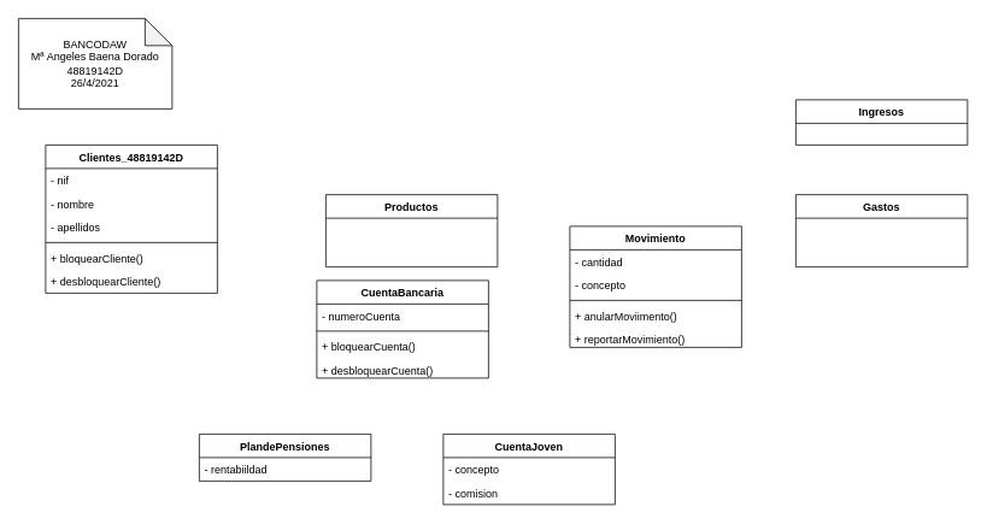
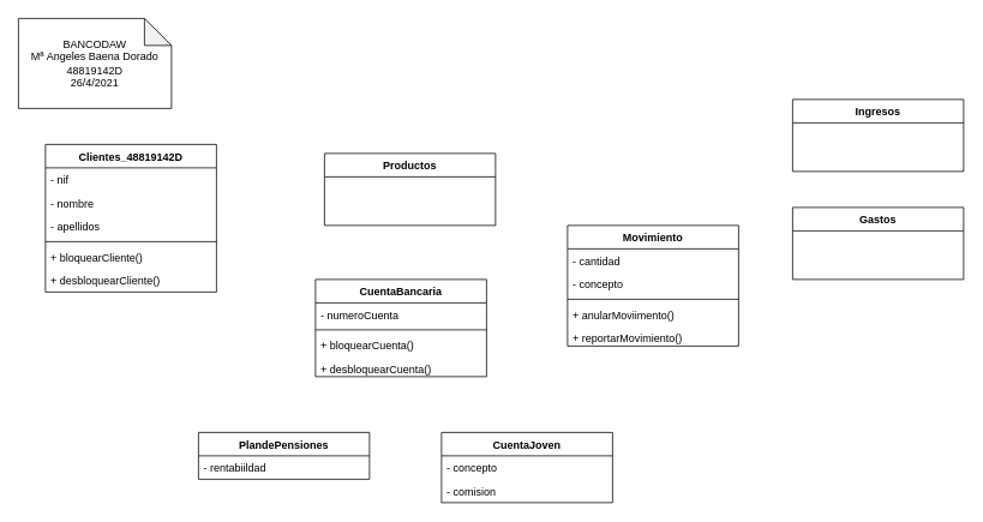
  <mxCell id="0" />
  <mxCell id="1" parent="0" />
  <mxCell id="2" value="&lt;div&gt;BANCODAW&lt;/div&gt;&lt;div&gt;Mª Angeles Baena Dorado&lt;/div&gt;&lt;div&gt;48819142D&lt;br&gt;&lt;/div&gt;&lt;div&gt;26/4/2021&lt;br&gt;&lt;/div&gt;" style="shape=note;whiteSpace=wrap;html=1;backgroundOutline=1;darkOpacity=0.05;fontStyle=0" parent="1" vertex="1"><mxGeometry x="20" y="20" width="170" height="100" as="geometry" /></mxCell>
  <mxCell id="3" value="Clientes_48819142D" style="swimlane;fontStyle=1;align=center;verticalAlign=top;childLayout=stackLayout;horizontal=1;startSize=26;horizontalStack=0;resizeParent=1;resizeParentMax=0;resizeLast=0;collapsible=1;marginBottom=0;" vertex="1" parent="1"><mxGeometry x="50" y="160" width="190" height="164" as="geometry" /></mxCell>
  <mxCell id="4" value="- nif&#10;" style="text;strokeColor=none;fillColor=none;align=left;verticalAlign=top;spacingLeft=4;spacingRight=4;overflow=hidden;rotatable=0;points=[[0,0.5],[1,0.5]];portConstraint=eastwest;" vertex="1" parent="3"><mxGeometry y="26" width="190" height="26" as="geometry" /></mxCell>
  <mxCell id="5" value="- nombre" style="text;strokeColor=none;fillColor=none;align=left;verticalAlign=top;spacingLeft=4;spacingRight=4;overflow=hidden;rotatable=0;points=[[0,0.5],[1,0.5]];portConstraint=eastwest;" vertex="1" parent="3"><mxGeometry y="52" width="190" height="26" as="geometry" /></mxCell>
  <mxCell id="6" value="- apellidos" style="text;strokeColor=none;fillColor=none;align=left;verticalAlign=top;spacingLeft=4;spacingRight=4;overflow=hidden;rotatable=0;points=[[0,0.5],[1,0.5]];portConstraint=eastwest;" vertex="1" parent="3"><mxGeometry y="78" width="190" height="26" as="geometry" /></mxCell>
  <mxCell id="7" value="" style="line;strokeWidth=1;fillColor=none;align=left;verticalAlign=middle;spacingTop=-1;spacingLeft=3;spacingRight=3;rotatable=0;labelPosition=right;points=[];portConstraint=eastwest;" vertex="1" parent="3"><mxGeometry y="104" width="190" height="8" as="geometry" /></mxCell>
  <mxCell id="8" value="+ bloquearCliente()" style="text;strokeColor=none;fillColor=none;align=left;verticalAlign=top;spacingLeft=4;spacingRight=4;overflow=hidden;rotatable=0;points=[[0,0.5],[1,0.5]];portConstraint=eastwest;" vertex="1" parent="3"><mxGeometry y="112" width="190" height="26" as="geometry" /></mxCell>
  <mxCell id="9" value="+ desbloquearCliente()" style="text;strokeColor=none;fillColor=none;align=left;verticalAlign=top;spacingLeft=4;spacingRight=4;overflow=hidden;rotatable=0;points=[[0,0.5],[1,0.5]];portConstraint=eastwest;" vertex="1" parent="3"><mxGeometry y="138" width="190" height="26" as="geometry" /></mxCell>
- <mxCell id="10" value="Ingresos" style="swimlane;fontStyle=1;align=center;verticalAlign=top;childLayout=stackLayout;horizontal=1;startSize=26;horizontalStack=0;resizeParent=1;resizeParentMax=0;resizeLast=0;collapsible=1;marginBottom=0;" vertex="1" parent="1"><mxGeometry x="880" y="110" width="190" height="50" as="geometry" /></mxCell>
+ <mxCell id="10" value="Ingresos" style="swimlane;fontStyle=1;align=center;verticalAlign=top;childLayout=stackLayout;horizontal=1;startSize=26;horizontalStack=0;resizeParent=1;resizeParentMax=0;resizeLast=0;collapsible=1;marginBottom=0;" vertex="1" parent="1"><mxGeometry x="880" y="110" width="190" height="80" as="geometry" /></mxCell>
  <mxCell id="11" value="CuentaBancaria" style="swimlane;fontStyle=1;align=center;verticalAlign=top;childLayout=stackLayout;horizontal=1;startSize=26;horizontalStack=0;resizeParent=1;resizeParentMax=0;resizeLast=0;collapsible=1;marginBottom=0;" vertex="1" parent="1"><mxGeometry x="350" y="310" width="190" height="108" as="geometry" /></mxCell>
  <mxCell id="12" value="- numeroCuenta" style="text;strokeColor=none;fillColor=none;align=left;verticalAlign=top;spacingLeft=4;spacingRight=4;overflow=hidden;rotatable=0;points=[[0,0.5],[1,0.5]];portConstraint=eastwest;" vertex="1" parent="11"><mxGeometry y="26" width="190" height="26" as="geometry" /></mxCell>
  <mxCell id="13" value="" style="line;strokeWidth=1;fillColor=none;align=left;verticalAlign=middle;spacingTop=-1;spacingLeft=3;spacingRight=3;rotatable=0;labelPosition=right;points=[];portConstraint=eastwest;" vertex="1" parent="11"><mxGeometry y="52" width="190" height="8" as="geometry" /></mxCell>
  <mxCell id="14" value="+ bloquearCuenta()" style="text;strokeColor=none;fillColor=none;align=left;verticalAlign=top;spacingLeft=4;spacingRight=4;overflow=hidden;rotatable=0;points=[[0,0.5],[1,0.5]];portConstraint=eastwest;" vertex="1" parent="11"><mxGeometry y="60" width="190" height="26" as="geometry" /></mxCell>
  <mxCell id="15" value="+ desbloquearCuenta()" style="text;strokeColor=none;fillColor=none;align=left;verticalAlign=top;spacingLeft=4;spacingRight=4;overflow=hidden;rotatable=0;points=[[0,0.5],[1,0.5]];portConstraint=eastwest;" vertex="1" parent="11"><mxGeometry y="86" width="190" height="22" as="geometry" /></mxCell>
  <mxCell id="16" value="Movimiento" style="swimlane;fontStyle=1;align=center;verticalAlign=top;childLayout=stackLayout;horizontal=1;startSize=26;horizontalStack=0;resizeParent=1;resizeParentMax=0;resizeLast=0;collapsible=1;marginBottom=0;" vertex="1" parent="1"><mxGeometry x="630" y="250" width="190" height="134" as="geometry" /></mxCell>
  <mxCell id="17" value="- cantidad" style="text;strokeColor=none;fillColor=none;align=left;verticalAlign=top;spacingLeft=4;spacingRight=4;overflow=hidden;rotatable=0;points=[[0,0.5],[1,0.5]];portConstraint=eastwest;" vertex="1" parent="16"><mxGeometry y="26" width="190" height="26" as="geometry" /></mxCell>
  <mxCell id="18" value="- concepto" style="text;strokeColor=none;fillColor=none;align=left;verticalAlign=top;spacingLeft=4;spacingRight=4;overflow=hidden;rotatable=0;points=[[0,0.5],[1,0.5]];portConstraint=eastwest;" vertex="1" parent="16"><mxGeometry y="52" width="190" height="26" as="geometry" /></mxCell>
  <mxCell id="19" value="" style="line;strokeWidth=1;fillColor=none;align=left;verticalAlign=middle;spacingTop=-1;spacingLeft=3;spacingRight=3;rotatable=0;labelPosition=right;points=[];portConstraint=eastwest;" vertex="1" parent="16"><mxGeometry y="78" width="190" height="8" as="geometry" /></mxCell>
  <mxCell id="20" value="+ anularMoviimento()" style="text;strokeColor=none;fillColor=none;align=left;verticalAlign=top;spacingLeft=4;spacingRight=4;overflow=hidden;rotatable=0;points=[[0,0.5],[1,0.5]];portConstraint=eastwest;" vertex="1" parent="16"><mxGeometry y="86" width="190" height="26" as="geometry" /></mxCell>
  <mxCell id="21" value="+ reportarMovimiento()" style="text;strokeColor=none;fillColor=none;align=left;verticalAlign=top;spacingLeft=4;spacingRight=4;overflow=hidden;rotatable=0;points=[[0,0.5],[1,0.5]];portConstraint=eastwest;" vertex="1" parent="16"><mxGeometry y="112" width="190" height="22" as="geometry" /></mxCell>
- <mxCell id="22" value="Productos" style="swimlane;fontStyle=1;align=center;verticalAlign=top;childLayout=stackLayout;horizontal=1;startSize=26;horizontalStack=0;resizeParent=1;resizeParentMax=0;resizeLast=0;collapsible=1;marginBottom=0;" vertex="1" parent="1"><mxGeometry x="360" y="215" width="190" height="80" as="geometry" /></mxCell>
- <mxCell id="23" value="Gastos" style="swimlane;fontStyle=1;align=center;verticalAlign=top;childLayout=stackLayout;horizontal=1;startSize=26;horizontalStack=0;resizeParent=1;resizeParentMax=0;resizeLast=0;collapsible=1;marginBottom=0;" vertex="1" parent="1"><mxGeometry x="880" y="215" width="190" height="80" as="geometry" /></mxCell>
+ <mxCell id="22" value="Productos" style="swimlane;fontStyle=1;align=center;verticalAlign=top;childLayout=stackLayout;horizontal=1;startSize=26;horizontalStack=0;resizeParent=1;resizeParentMax=0;resizeLast=0;collapsible=1;marginBottom=0;" vertex="1" parent="1"><mxGeometry x="360" y="170" width="190" height="80" as="geometry" /></mxCell>
+ <mxCell id="23" value="Gastos" style="swimlane;fontStyle=1;align=center;verticalAlign=top;childLayout=stackLayout;horizontal=1;startSize=26;horizontalStack=0;resizeParent=1;resizeParentMax=0;resizeLast=0;collapsible=1;marginBottom=0;" vertex="1" parent="1"><mxGeometry x="880" y="230" width="190" height="80" as="geometry" /></mxCell>
  <mxCell id="24" value="PlandePensiones" style="swimlane;fontStyle=1;align=center;verticalAlign=top;childLayout=stackLayout;horizontal=1;startSize=26;horizontalStack=0;resizeParent=1;resizeParentMax=0;resizeLast=0;collapsible=1;marginBottom=0;" vertex="1" parent="1"><mxGeometry x="220" y="480" width="190" height="52" as="geometry" /></mxCell>
  <mxCell id="25" value="- rentabiildad" style="text;strokeColor=none;fillColor=none;align=left;verticalAlign=top;spacingLeft=4;spacingRight=4;overflow=hidden;rotatable=0;points=[[0,0.5],[1,0.5]];portConstraint=eastwest;" vertex="1" parent="24"><mxGeometry y="26" width="190" height="26" as="geometry" /></mxCell>
  <mxCell id="26" value="CuentaJoven" style="swimlane;fontStyle=1;align=center;verticalAlign=top;childLayout=stackLayout;horizontal=1;startSize=26;horizontalStack=0;resizeParent=1;resizeParentMax=0;resizeLast=0;collapsible=1;marginBottom=0;" vertex="1" parent="1"><mxGeometry x="490" y="480" width="190" height="78" as="geometry" /></mxCell>
  <mxCell id="27" value="- concepto" style="text;strokeColor=none;fillColor=none;align=left;verticalAlign=top;spacingLeft=4;spacingRight=4;overflow=hidden;rotatable=0;points=[[0,0.5],[1,0.5]];portConstraint=eastwest;" vertex="1" parent="26"><mxGeometry y="26" width="190" height="26" as="geometry" /></mxCell>
  <mxCell id="28" value="- comision" style="text;strokeColor=none;fillColor=none;align=left;verticalAlign=top;spacingLeft=4;spacingRight=4;overflow=hidden;rotatable=0;points=[[0,0.5],[1,0.5]];portConstraint=eastwest;" vertex="1" parent="26"><mxGeometry y="52" width="190" height="26" as="geometry" /></mxCell>
